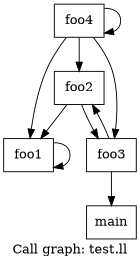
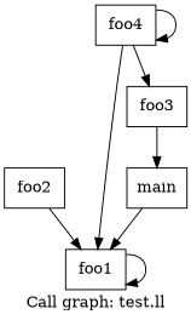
  digraph {
    label="Call graph: test.ll"
    node [shape=record]
    n1 [label="{foo1}"]
    n2 [label="{foo2}"]
    n3 [label="{foo3}"]
    n4 [label="{main}"]
    n5 [label="{foo4}"]
    n1 -> n1
    n2 -> n1
-   n2 -> n3
-   n3 -> n2
    n3 -> n4
+   n4 -> n1
    n5 -> n1
-   n5 -> n2
    n5 -> n3
    n5 -> n5
  }
